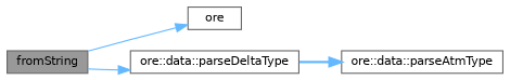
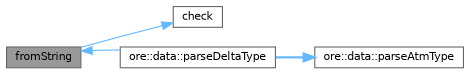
  digraph {
    rankdir=LR
    node [color=grey40 fillcolor=white fontname=Helvetica fontsize=10 shape=box style=filled]
    edge [color=steelblue1 fontname=Helvetica fontsize=10 labelfontname=Helvetica labelfontsize=10 style=solid]
    n1 [color=gray40 fillcolor=grey60 fontcolor=black height=0.2 label=fromString width=0.4]
-   n2 [height=0.2 label=ore width=0.4]
+   n2 [height=0.2 label=check width=0.4]
    n3 [height=0.2 label="ore::data::parseDeltaType" width=0.4]
    n4 [height=0.2 label="ore::data::parseAtmType" width=0.4]
    n1 -> n2
-   n1 -> n3
+   n3 -> n1
    n3 -> n4 [style=bold]
  }
